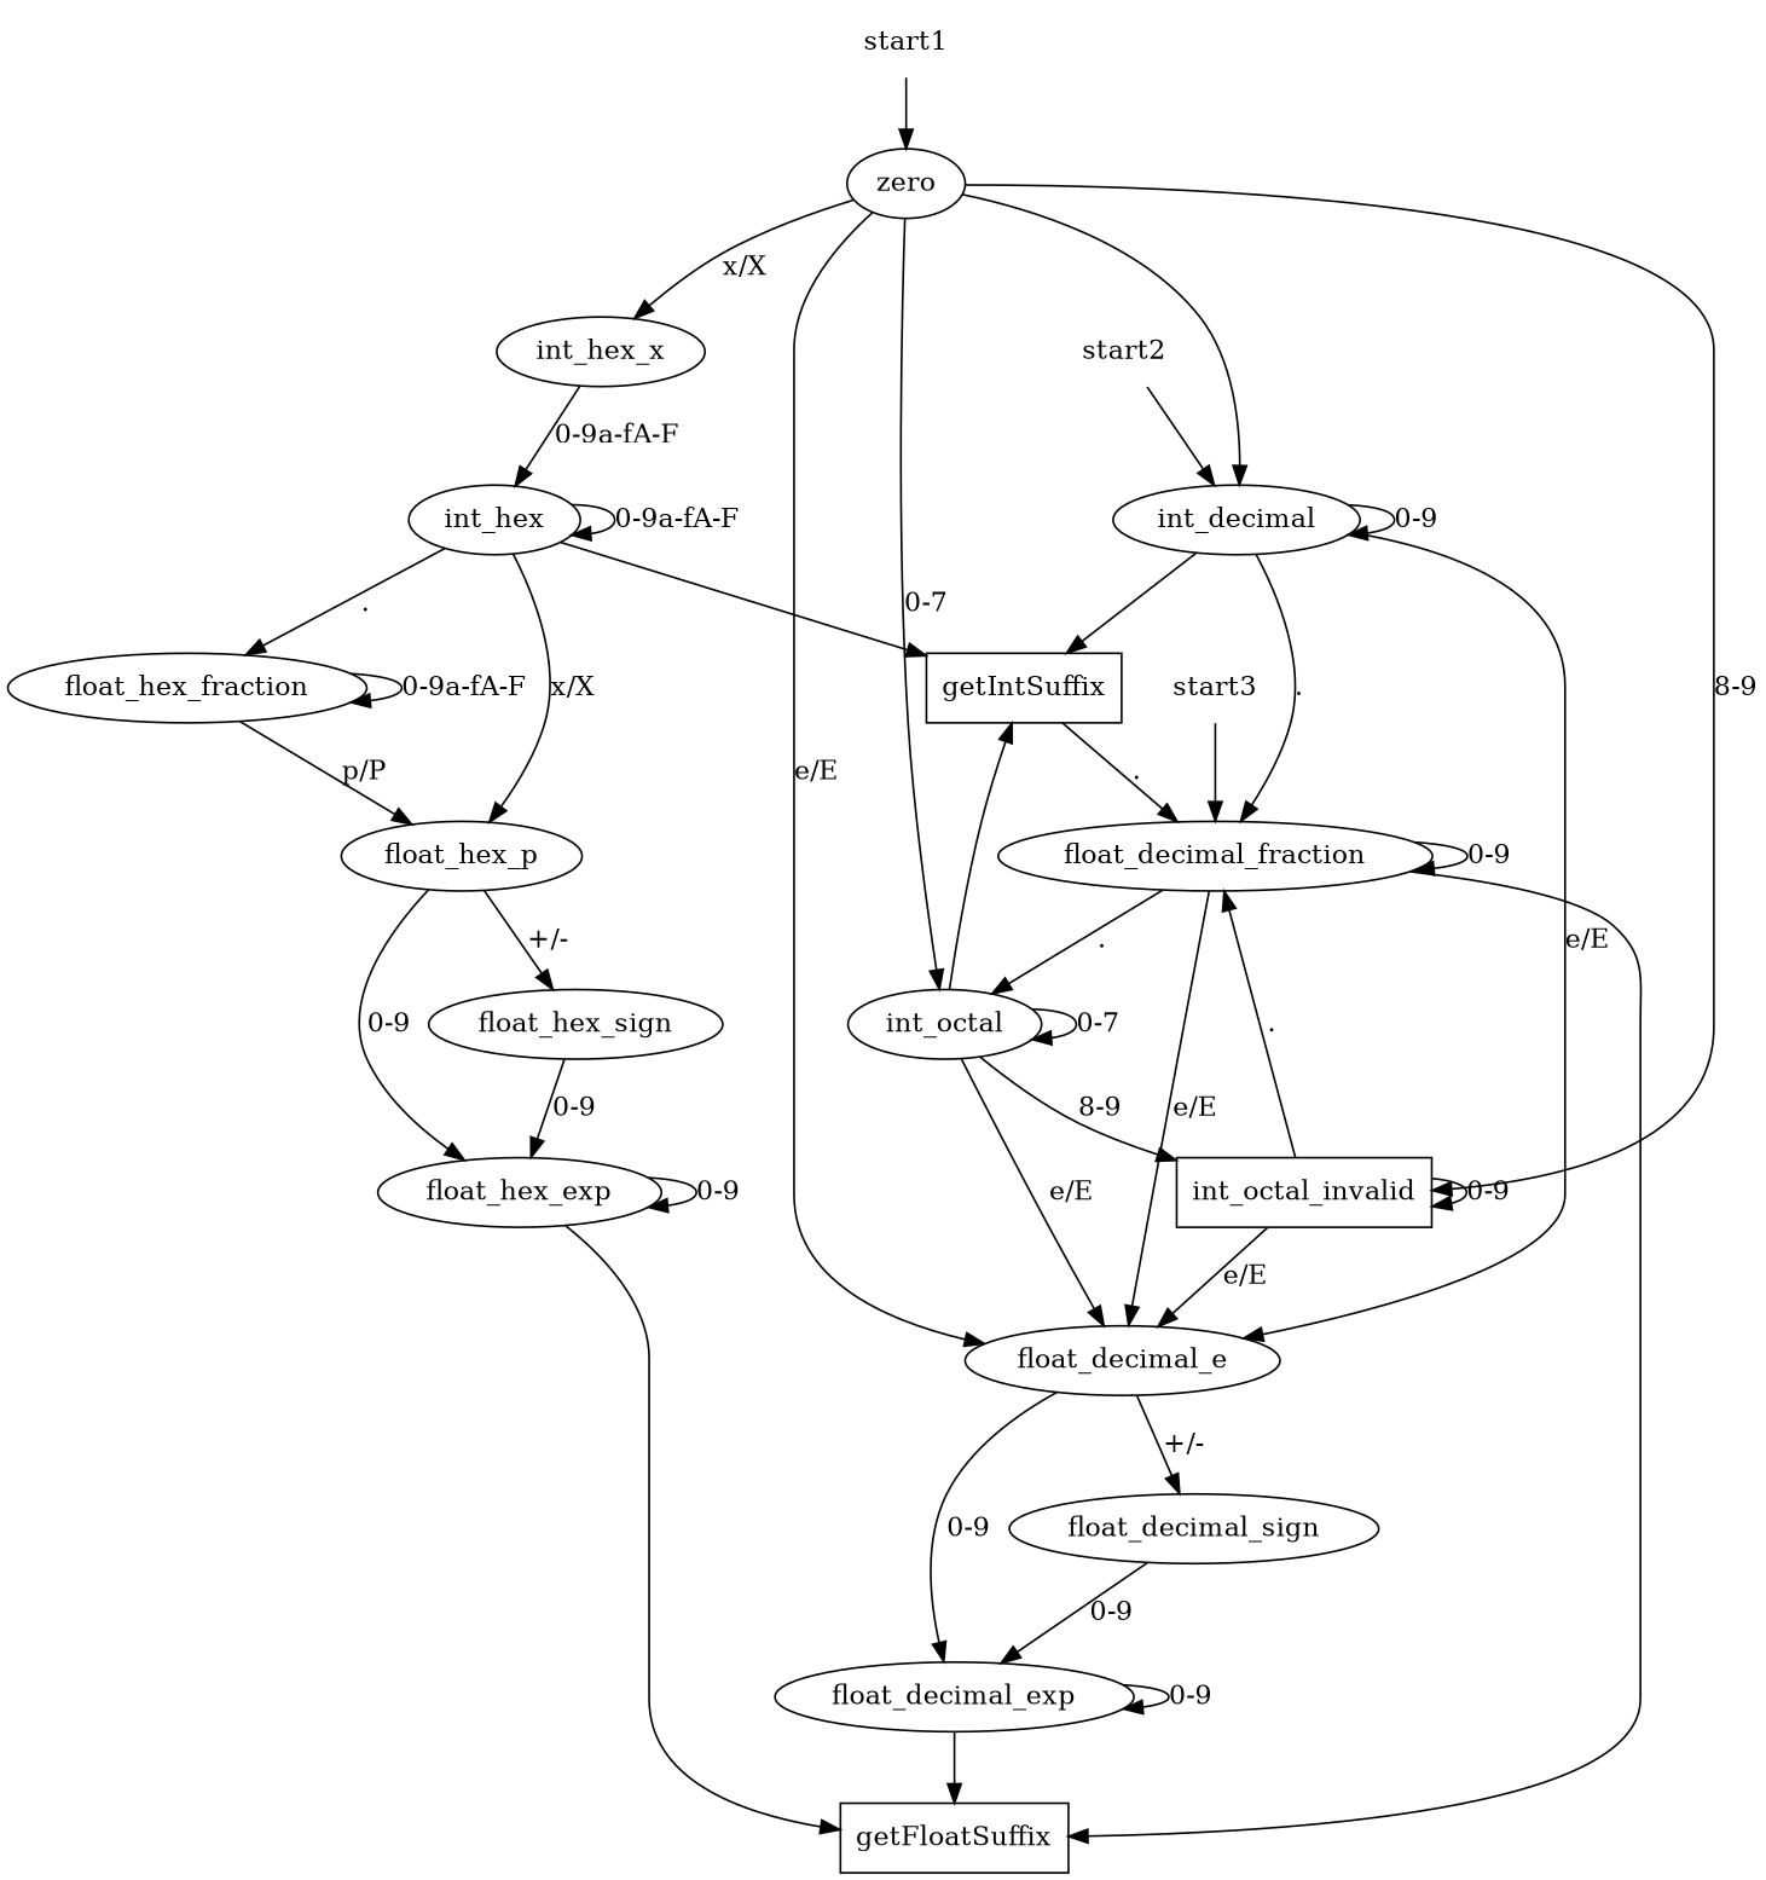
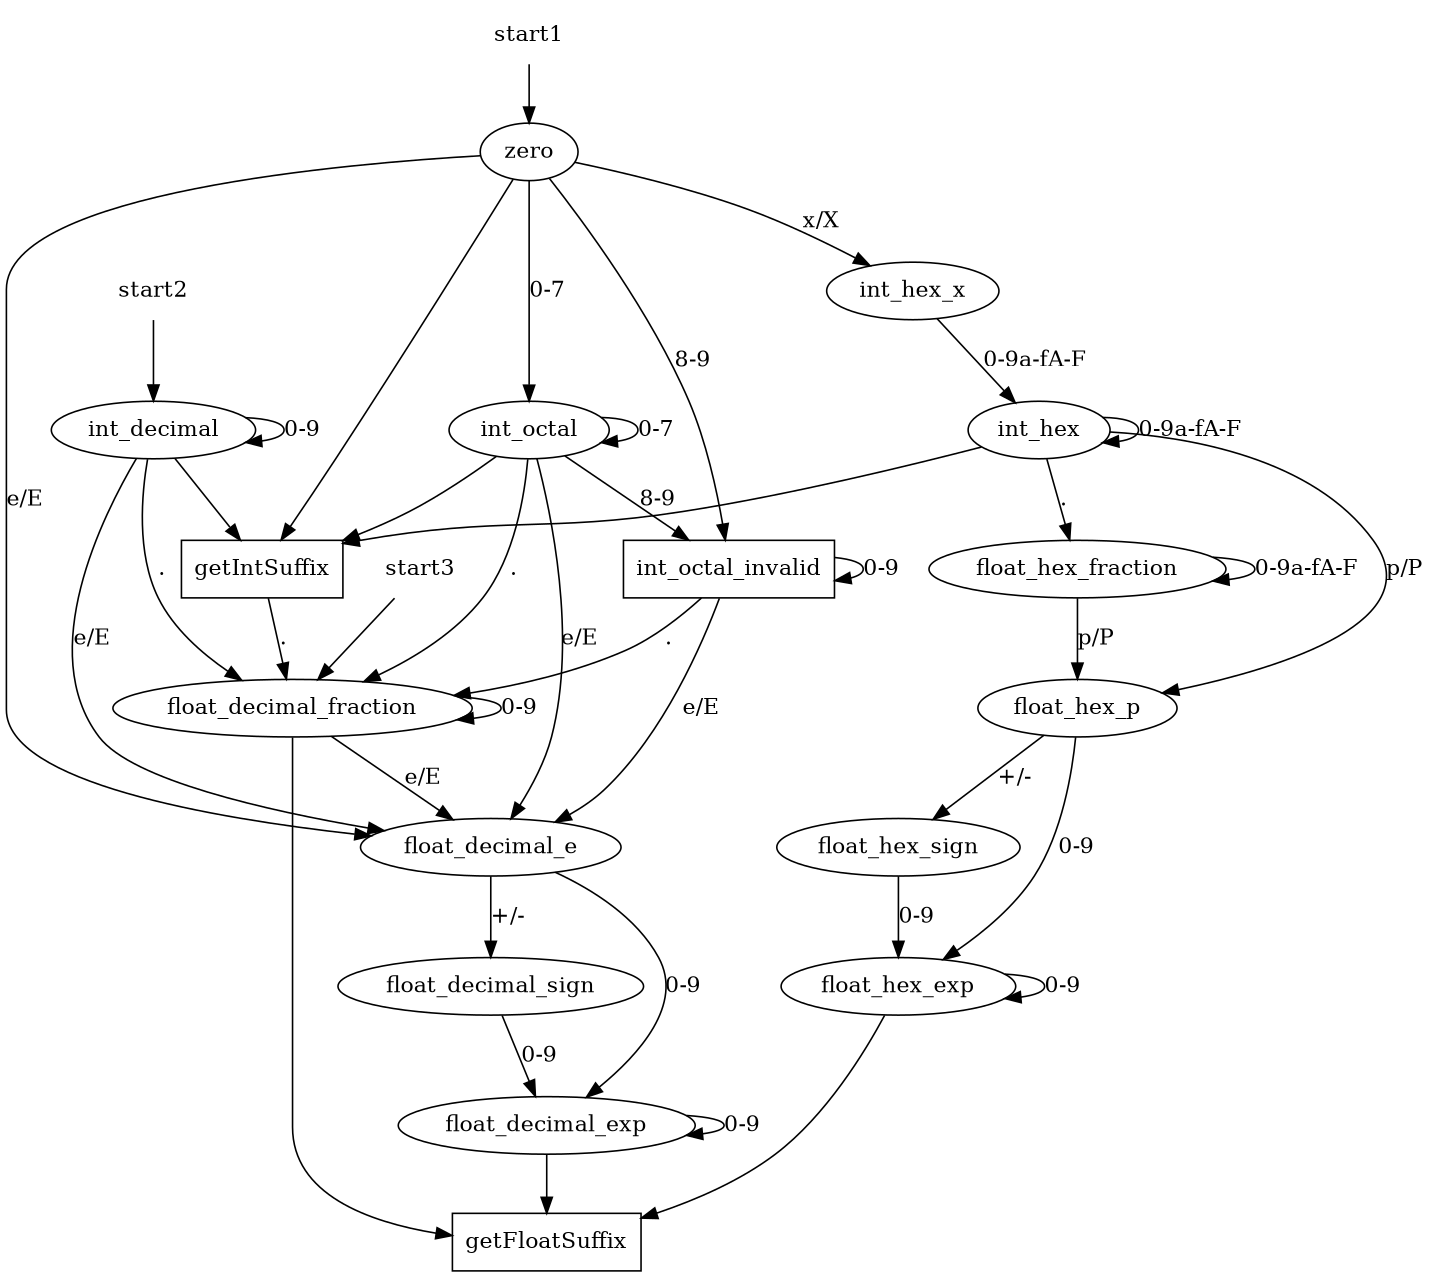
  digraph {
    rankdir=TB
    node [shape=ellipse]
    start1 [shape=plaintext]
    zero
    getIntSuffix [shape=box]
    int_hex_x
    int_octal
    int_octal_invalid [shape=box]
    float_decimal_e
    start2 [shape=plaintext]
    int_decimal
    float_decimal_fraction
    start3 [shape=plaintext]
    getFloatSuffix [shape=box]
    int_hex
    float_decimal_exp
    float_decimal_sign
    float_hex_fraction
    float_hex_p
    float_hex_exp
    float_hex_sign
    start1 -> zero
-   zero -> int_decimal
+   zero -> getIntSuffix
    zero -> int_hex_x [label="x/X"]
    zero -> int_octal [label="0-7"]
    zero -> int_octal_invalid [label="8-9"]
    zero -> float_decimal_e [label="e/E"]
    getIntSuffix -> float_decimal_fraction [label="."]
    int_hex_x -> int_hex [label="0-9a-fA-F"]
    int_octal -> getIntSuffix
    int_octal -> int_octal [label="0-7"]
    int_octal -> int_octal_invalid [label="8-9"]
    int_octal -> float_decimal_e [label="e/E"]
-   float_decimal_fraction -> int_octal [label="."]
+   int_octal -> float_decimal_fraction [label="."]
    int_octal_invalid -> int_octal_invalid [label="0-9"]
    int_octal_invalid -> float_decimal_e [label="e/E"]
    int_octal_invalid -> float_decimal_fraction [label="."]
    float_decimal_e -> float_decimal_exp [label="0-9"]
    float_decimal_e -> float_decimal_sign [label="+/-"]
    start2 -> int_decimal
    int_decimal -> getIntSuffix
    int_decimal -> float_decimal_e [label="e/E"]
    int_decimal -> int_decimal [label="0-9"]
    int_decimal -> float_decimal_fraction [label="."]
    float_decimal_fraction -> float_decimal_e [label="e/E"]
    float_decimal_fraction -> float_decimal_fraction [label="0-9"]
    float_decimal_fraction -> getFloatSuffix
    start3 -> float_decimal_fraction
    int_hex -> getIntSuffix
    int_hex -> int_hex [label="0-9a-fA-F"]
    int_hex -> float_hex_fraction [label="."]
-   int_hex -> float_hex_p [label="x/X"]
+   int_hex -> float_hex_p [label="p/P"]
    float_decimal_exp -> getFloatSuffix
    float_decimal_exp -> float_decimal_exp [label="0-9"]
    float_decimal_sign -> float_decimal_exp [label="0-9"]
    float_hex_fraction -> float_hex_fraction [label="0-9a-fA-F"]
    float_hex_fraction -> float_hex_p [label="p/P"]
    float_hex_p -> float_hex_exp [label="0-9"]
    float_hex_p -> float_hex_sign [label="+/-"]
    float_hex_exp -> getFloatSuffix
    float_hex_exp -> float_hex_exp [label="0-9"]
    float_hex_sign -> float_hex_exp [label="0-9"]
  }
